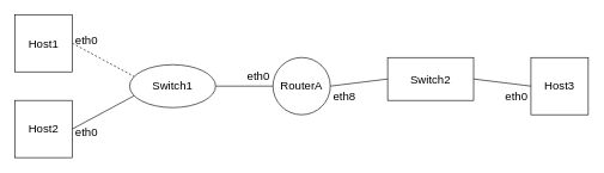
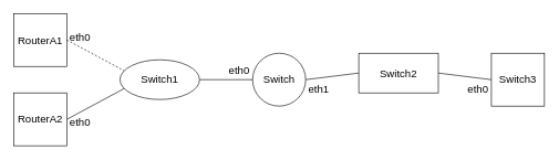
  <mxCell id="0" />
  <mxCell id="1" parent="0" />
  <mxCell id="2" style="rounded=0;orthogonalLoop=1;jettySize=auto;html=1;exitX=1;exitY=0.5;exitDx=0;exitDy=0;entryX=0;entryY=0.25;entryDx=0;entryDy=0;endArrow=none;endFill=0;dashed=1;" edge="1" parent="1" source="3" target="7"><mxGeometry relative="1" as="geometry" /></mxCell>
- <mxCell id="3" value="&lt;font style=&quot;font-size: 16px;&quot;&gt;Host1&lt;/font&gt;" style="whiteSpace=wrap;html=1;aspect=fixed;fontSize=16;" vertex="1" parent="1"><mxGeometry x="20" y="20" width="80" height="80" as="geometry" /></mxCell>
- <mxCell id="4" value="&lt;font style=&quot;font-size: 16px;&quot;&gt;Host2&lt;/font&gt;" style="whiteSpace=wrap;html=1;aspect=fixed;" vertex="1" parent="1"><mxGeometry x="20" y="140" width="80" height="80" as="geometry" /></mxCell>
+ <mxCell id="3" value="&lt;font style=&quot;font-size: 16px;&quot;&gt;RouterA1&lt;/font&gt;" style="whiteSpace=wrap;html=1;aspect=fixed;fontSize=16;" vertex="1" parent="1"><mxGeometry x="20" y="20" width="80" height="80" as="geometry" /></mxCell>
+ <mxCell id="4" value="&lt;font style=&quot;font-size: 16px;&quot;&gt;RouterA2&lt;/font&gt;" style="whiteSpace=wrap;html=1;aspect=fixed;" vertex="1" parent="1"><mxGeometry x="20" y="140" width="80" height="80" as="geometry" /></mxCell>
  <mxCell id="5" style="edgeStyle=none;shape=connector;rounded=0;orthogonalLoop=1;jettySize=auto;html=1;exitX=0;exitY=0.75;exitDx=0;exitDy=0;entryX=1;entryY=0.5;entryDx=0;entryDy=0;labelBackgroundColor=default;strokeColor=default;fontFamily=Helvetica;fontSize=11;fontColor=default;endArrow=none;endFill=0;" edge="1" parent="1" source="7" target="4"><mxGeometry relative="1" as="geometry" /></mxCell>
  <mxCell id="6" style="edgeStyle=none;shape=connector;rounded=0;orthogonalLoop=1;jettySize=auto;html=1;exitX=1;exitY=0.5;exitDx=0;exitDy=0;entryX=0;entryY=0.5;entryDx=0;entryDy=0;labelBackgroundColor=default;strokeColor=default;fontFamily=Helvetica;fontSize=11;fontColor=default;endArrow=none;endFill=0;" edge="1" parent="1" source="7" target="9"><mxGeometry relative="1" as="geometry" /></mxCell>
  <mxCell id="7" value="&lt;font style=&quot;font-size: 16px;&quot;&gt;Switch1&lt;/font&gt;" style="ellipse;whiteSpace=wrap;html=1;" vertex="1" parent="1"><mxGeometry x="180" y="90" width="120" height="60" as="geometry" /></mxCell>
  <mxCell id="8" style="edgeStyle=none;shape=connector;rounded=0;orthogonalLoop=1;jettySize=auto;html=1;exitX=1;exitY=0.5;exitDx=0;exitDy=0;entryX=0;entryY=0.5;entryDx=0;entryDy=0;labelBackgroundColor=default;strokeColor=default;fontFamily=Helvetica;fontSize=11;fontColor=default;endArrow=none;endFill=0;" edge="1" parent="1" source="9" target="11"><mxGeometry relative="1" as="geometry" /></mxCell>
- <mxCell id="9" value="&lt;font style=&quot;font-size: 16px;&quot;&gt;RouterA&lt;/font&gt;" style="ellipse;whiteSpace=wrap;html=1;aspect=fixed;" vertex="1" parent="1"><mxGeometry x="380" y="80" width="80" height="80" as="geometry" /></mxCell>
+ <mxCell id="9" value="&lt;font style=&quot;font-size: 16px;&quot;&gt;Switch&lt;/font&gt;" style="ellipse;whiteSpace=wrap;html=1;aspect=fixed;" vertex="1" parent="1"><mxGeometry x="380" y="80" width="80" height="80" as="geometry" /></mxCell>
  <mxCell id="10" style="edgeStyle=none;shape=connector;rounded=0;orthogonalLoop=1;jettySize=auto;html=1;exitX=1;exitY=0.5;exitDx=0;exitDy=0;entryX=0;entryY=0.5;entryDx=0;entryDy=0;labelBackgroundColor=default;strokeColor=default;fontFamily=Helvetica;fontSize=11;fontColor=default;endArrow=none;endFill=0;" edge="1" parent="1" source="11" target="12"><mxGeometry relative="1" as="geometry" /></mxCell>
  <mxCell id="11" value="&lt;font style=&quot;font-size: 16px;&quot;&gt;Switch2&lt;/font&gt;" style="rounded=0;whiteSpace=wrap;html=1;" vertex="1" parent="1"><mxGeometry x="540" y="80" width="120" height="60" as="geometry" /></mxCell>
- <mxCell id="12" value="&lt;font style=&quot;font-size: 16px;&quot;&gt;Host3&lt;/font&gt;" style="whiteSpace=wrap;html=1;aspect=fixed;" vertex="1" parent="1"><mxGeometry x="740" y="80" width="80" height="80" as="geometry" /></mxCell>
+ <mxCell id="12" value="&lt;font style=&quot;font-size: 16px;&quot;&gt;Switch3&lt;/font&gt;" style="whiteSpace=wrap;html=1;aspect=fixed;" vertex="1" parent="1"><mxGeometry x="740" y="80" width="80" height="80" as="geometry" /></mxCell>
  <mxCell id="13" value="eth0" style="text;html=1;strokeColor=none;fillColor=none;align=center;verticalAlign=middle;whiteSpace=wrap;rounded=0;fontSize=16;fontFamily=Helvetica;fontColor=default;" vertex="1" parent="1"><mxGeometry x="330" y="90" width="60" height="30" as="geometry" /></mxCell>
  <mxCell id="14" value="eth0" style="text;html=1;strokeColor=none;fillColor=none;align=center;verticalAlign=middle;whiteSpace=wrap;rounded=0;fontSize=16;fontFamily=Helvetica;fontColor=default;" vertex="1" parent="1"><mxGeometry x="90" y="170" width="60" height="30" as="geometry" /></mxCell>
  <mxCell id="15" value="eth0" style="text;html=1;strokeColor=none;fillColor=none;align=center;verticalAlign=middle;whiteSpace=wrap;rounded=0;fontSize=16;fontFamily=Helvetica;fontColor=default;" vertex="1" parent="1"><mxGeometry x="690" y="120" width="60" height="30" as="geometry" /></mxCell>
  <mxCell id="16" value="eth0" style="text;html=1;strokeColor=none;fillColor=none;align=center;verticalAlign=middle;whiteSpace=wrap;rounded=0;fontSize=16;fontFamily=Helvetica;fontColor=default;" vertex="1" parent="1"><mxGeometry x="90" y="40" width="60" height="30" as="geometry" /></mxCell>
- <mxCell id="17" value="eth8" style="text;html=1;strokeColor=none;fillColor=none;align=center;verticalAlign=middle;whiteSpace=wrap;rounded=0;fontSize=16;fontFamily=Helvetica;fontColor=default;" vertex="1" parent="1"><mxGeometry x="450" y="120" width="60" height="30" as="geometry" /></mxCell>
+ <mxCell id="17" value="eth1" style="text;html=1;strokeColor=none;fillColor=none;align=center;verticalAlign=middle;whiteSpace=wrap;rounded=0;fontSize=16;fontFamily=Helvetica;fontColor=default;" vertex="1" parent="1"><mxGeometry x="450" y="120" width="60" height="30" as="geometry" /></mxCell>
